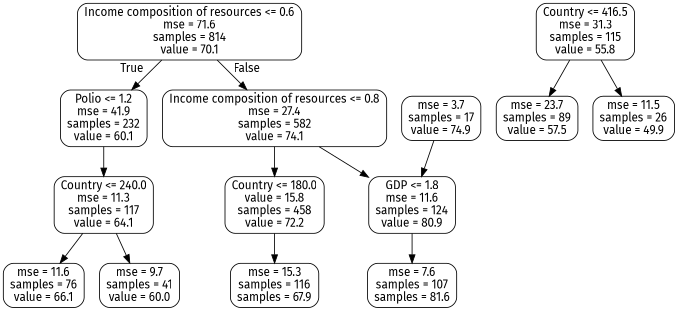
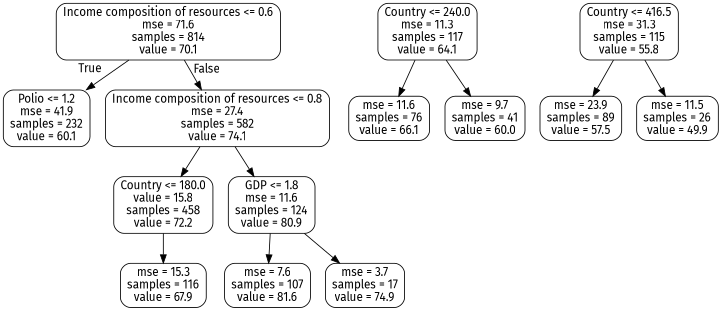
  digraph {
    fontname="Fira Sans"
    node [color=black fontname="Fira Sans" shape=box style=rounded]
    edge [fontname="Fira Sans"]
    n1 [label="Income composition of resources <= 0.6\nmse = 71.6\nsamples = 814\nvalue = 70.1"]
    n2 [label="Polio <= 1.2\nmse = 41.9\nsamples = 232\nvalue = 60.1"]
    n3 [label="Income composition of resources <= 0.8\nmse = 27.4\nsamples = 582\nvalue = 74.1"]
    n4 [label="Country <= 240.0\nmse = 11.3\nsamples = 117\nvalue = 64.1"]
    n5 [label="Country <= 180.0\nvalue = 15.8\nsamples = 458\nvalue = 72.2"]
    n6 [label="GDP <= 1.8\nmse = 11.6\nsamples = 124\nvalue = 80.9"]
    n7 [label="mse = 11.6\nsamples = 76\nvalue = 66.1"]
    n8 [label="mse = 9.7\nsamples = 41\nvalue = 60.0"]
    n9 [label="Country <= 416.5\nmse = 31.3\nsamples = 115\nvalue = 55.8"]
-   n10 [label="mse = 23.7\nsamples = 89\nvalue = 57.5"]
+   n10 [label="mse = 23.9\nsamples = 89\nvalue = 57.5"]
    n11 [label="mse = 11.5\nsamples = 26\nvalue = 49.9"]
-   n12 [label="mse = 15.3\nsamples = 116\nsamples = 67.9"]
-   n13 [label="mse = 7.6\nsamples = 107\nsamples = 81.6"]
+   n12 [label="mse = 15.3\nsamples = 116\nvalue = 67.9"]
+   n13 [label="mse = 7.6\nsamples = 107\nvalue = 81.6"]
    n14 [label="mse = 3.7\nsamples = 17\nvalue = 74.9"]
    n1 -> n2 [headlabel=True labelangle=45 labeldistance=2.5]
    n1 -> n3 [headlabel=False labelangle=-45 labeldistance=2.5]
-   n2 -> n4
    n3 -> n5
    n3 -> n6
    n4 -> n7
    n4 -> n8
    n5 -> n12
    n6 -> n13
-   n14 -> n6
+   n6 -> n14
    n9 -> n10
    n9 -> n11
  }
